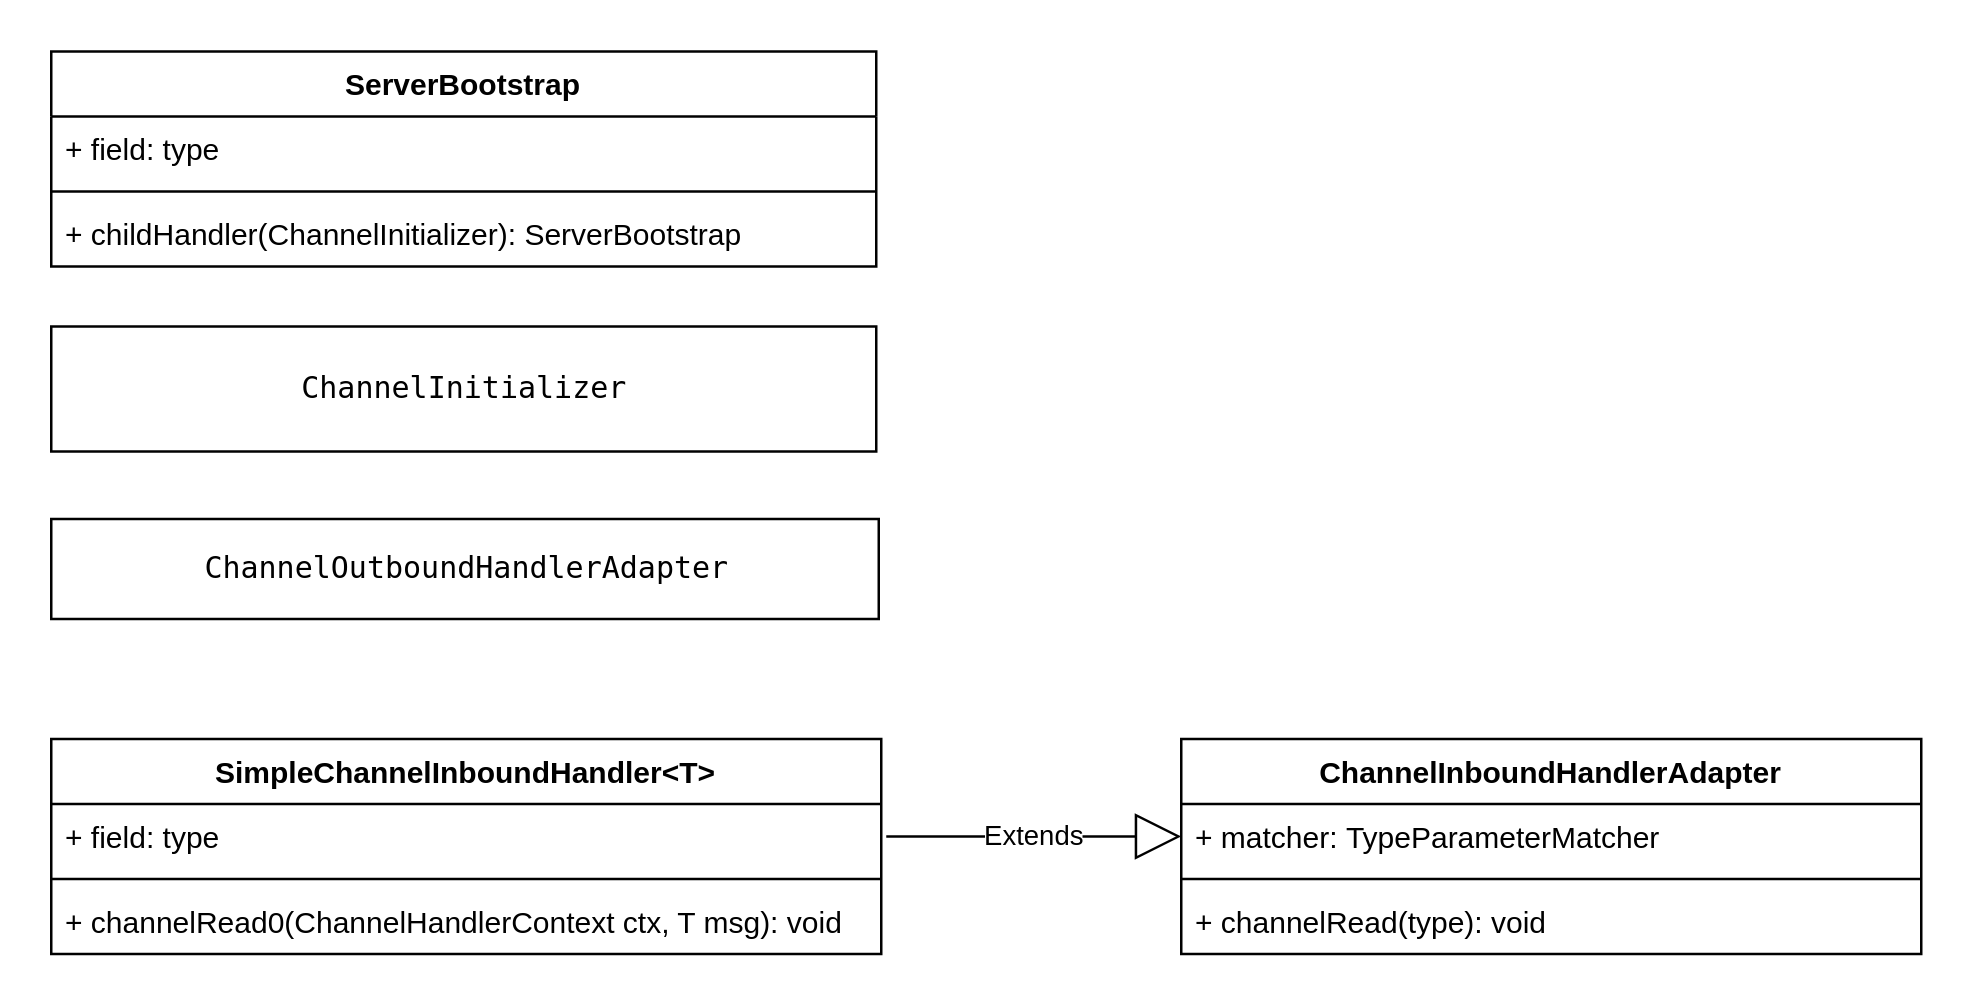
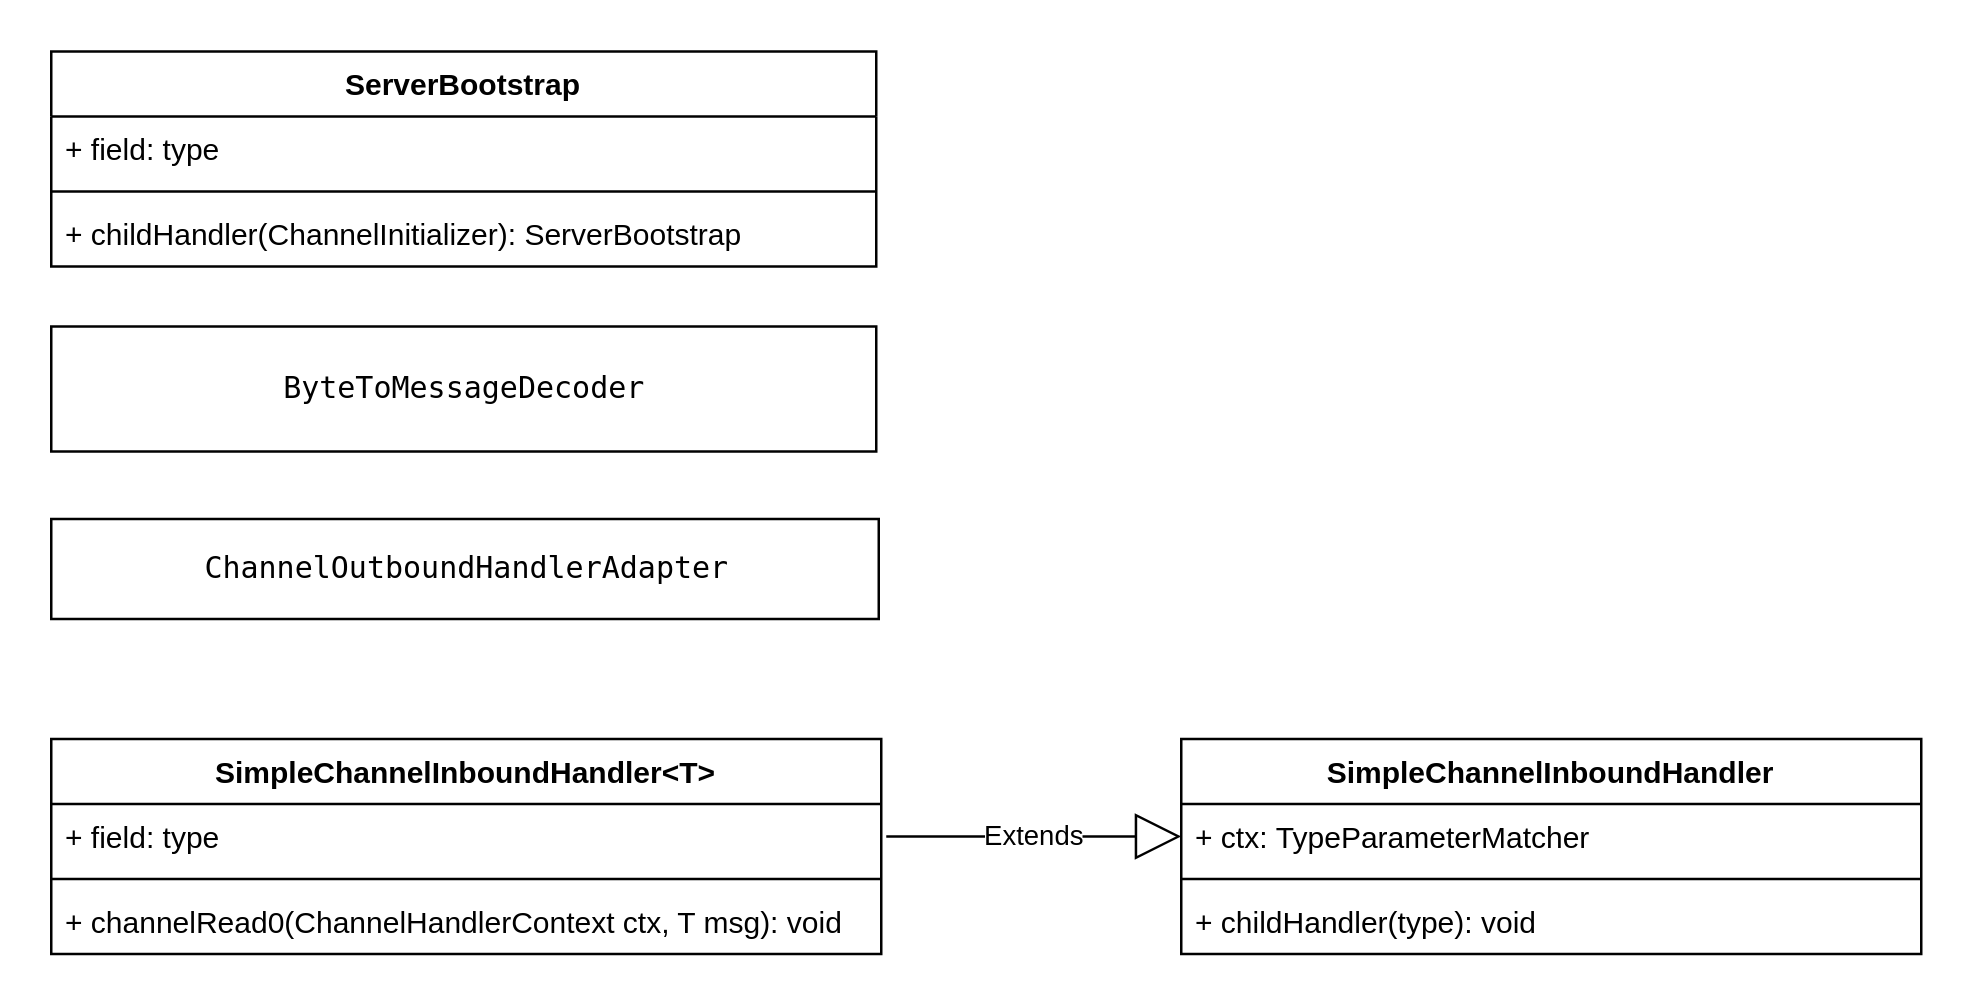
  <mxCell id="0" />
  <mxCell id="1" parent="0" />
  <mxCell id="2" value="ServerBootstrap" style="swimlane;fontStyle=1;align=center;verticalAlign=top;childLayout=stackLayout;horizontal=1;startSize=26;horizontalStack=0;resizeParent=1;resizeParentMax=0;resizeLast=0;collapsible=1;marginBottom=0;" parent="1" vertex="1"><mxGeometry x="20" y="20" width="330" height="86" as="geometry" /></mxCell>
  <mxCell id="3" value="+ field: type" style="text;strokeColor=none;fillColor=none;align=left;verticalAlign=top;spacingLeft=4;spacingRight=4;overflow=hidden;rotatable=0;points=[[0,0.5],[1,0.5]];portConstraint=eastwest;" parent="2" vertex="1"><mxGeometry y="26" width="330" height="26" as="geometry" /></mxCell>
  <mxCell id="4" value="" style="line;strokeWidth=1;fillColor=none;align=left;verticalAlign=middle;spacingTop=-1;spacingLeft=3;spacingRight=3;rotatable=0;labelPosition=right;points=[];portConstraint=eastwest;" parent="2" vertex="1"><mxGeometry y="52" width="330" height="8" as="geometry" /></mxCell>
  <mxCell id="5" value="+ childHandler(ChannelInitializer): ServerBootstrap" style="text;strokeColor=none;fillColor=none;align=left;verticalAlign=top;spacingLeft=4;spacingRight=4;overflow=hidden;rotatable=0;points=[[0,0.5],[1,0.5]];portConstraint=eastwest;" parent="2" vertex="1"><mxGeometry y="60" width="330" height="26" as="geometry" /></mxCell>
- <mxCell id="6" value="&lt;pre&gt;ChannelInitializer&lt;/pre&gt;" style="html=1;" parent="1" vertex="1"><mxGeometry x="20" y="130" width="330" height="50" as="geometry" /></mxCell>
+ <mxCell id="6" value="&lt;pre&gt;ByteToMessageDecoder&lt;/pre&gt;" style="html=1;" parent="1" vertex="1"><mxGeometry x="20" y="130" width="330" height="50" as="geometry" /></mxCell>
  <mxCell id="7" value="&lt;pre&gt;ChannelOutboundHandlerAdapter&lt;/pre&gt;" style="html=1;" parent="1" vertex="1"><mxGeometry x="20" y="207" width="331" height="40" as="geometry" /></mxCell>
  <mxCell id="8" value="SimpleChannelInboundHandler&lt;T&gt;" style="swimlane;fontStyle=1;align=center;verticalAlign=top;childLayout=stackLayout;horizontal=1;startSize=26;horizontalStack=0;resizeParent=1;resizeParentMax=0;resizeLast=0;collapsible=1;marginBottom=0;" parent="1" vertex="1"><mxGeometry x="20" y="295" width="332" height="86" as="geometry" /></mxCell>
  <mxCell id="9" value="+ field: type" style="text;strokeColor=none;fillColor=none;align=left;verticalAlign=top;spacingLeft=4;spacingRight=4;overflow=hidden;rotatable=0;points=[[0,0.5],[1,0.5]];portConstraint=eastwest;" parent="8" vertex="1"><mxGeometry y="26" width="332" height="26" as="geometry" /></mxCell>
  <mxCell id="10" value="" style="line;strokeWidth=1;fillColor=none;align=left;verticalAlign=middle;spacingTop=-1;spacingLeft=3;spacingRight=3;rotatable=0;labelPosition=right;points=[];portConstraint=eastwest;" parent="8" vertex="1"><mxGeometry y="52" width="332" height="8" as="geometry" /></mxCell>
  <mxCell id="11" value="+ channelRead0(ChannelHandlerContext ctx, T msg): void&#10;" style="text;strokeColor=none;fillColor=none;align=left;verticalAlign=top;spacingLeft=4;spacingRight=4;overflow=hidden;rotatable=0;points=[[0,0.5],[1,0.5]];portConstraint=eastwest;" parent="8" vertex="1"><mxGeometry y="60" width="332" height="26" as="geometry" /></mxCell>
- <mxCell id="12" value="ChannelInboundHandlerAdapter" style="swimlane;fontStyle=1;align=center;verticalAlign=top;childLayout=stackLayout;horizontal=1;startSize=26;horizontalStack=0;resizeParent=1;resizeParentMax=0;resizeLast=0;collapsible=1;marginBottom=0;" parent="1" vertex="1"><mxGeometry x="472" y="295" width="296" height="86" as="geometry" /></mxCell>
- <mxCell id="13" value="+ matcher: TypeParameterMatcher" style="text;strokeColor=none;fillColor=none;align=left;verticalAlign=top;spacingLeft=4;spacingRight=4;overflow=hidden;rotatable=0;points=[[0,0.5],[1,0.5]];portConstraint=eastwest;" parent="12" vertex="1"><mxGeometry y="26" width="296" height="26" as="geometry" /></mxCell>
+ <mxCell id="12" value="SimpleChannelInboundHandler" style="swimlane;fontStyle=1;align=center;verticalAlign=top;childLayout=stackLayout;horizontal=1;startSize=26;horizontalStack=0;resizeParent=1;resizeParentMax=0;resizeLast=0;collapsible=1;marginBottom=0;" parent="1" vertex="1"><mxGeometry x="472" y="295" width="296" height="86" as="geometry" /></mxCell>
+ <mxCell id="13" value="+ ctx: TypeParameterMatcher" style="text;strokeColor=none;fillColor=none;align=left;verticalAlign=top;spacingLeft=4;spacingRight=4;overflow=hidden;rotatable=0;points=[[0,0.5],[1,0.5]];portConstraint=eastwest;" parent="12" vertex="1"><mxGeometry y="26" width="296" height="26" as="geometry" /></mxCell>
  <mxCell id="14" value="" style="line;strokeWidth=1;fillColor=none;align=left;verticalAlign=middle;spacingTop=-1;spacingLeft=3;spacingRight=3;rotatable=0;labelPosition=right;points=[];portConstraint=eastwest;" parent="12" vertex="1"><mxGeometry y="52" width="296" height="8" as="geometry" /></mxCell>
- <mxCell id="15" value="+ channelRead(type): void&#10;" style="text;strokeColor=none;fillColor=none;align=left;verticalAlign=top;spacingLeft=4;spacingRight=4;overflow=hidden;rotatable=0;points=[[0,0.5],[1,0.5]];portConstraint=eastwest;" parent="12" vertex="1"><mxGeometry y="60" width="296" height="26" as="geometry" /></mxCell>
+ <mxCell id="15" value="+ childHandler(type): void&#10;" style="text;strokeColor=none;fillColor=none;align=left;verticalAlign=top;spacingLeft=4;spacingRight=4;overflow=hidden;rotatable=0;points=[[0,0.5],[1,0.5]];portConstraint=eastwest;" parent="12" vertex="1"><mxGeometry y="60" width="296" height="26" as="geometry" /></mxCell>
  <mxCell id="16" value="Extends" style="endArrow=block;endSize=16;endFill=0;html=1;entryX=0;entryY=0.5;entryDx=0;entryDy=0;" parent="1" target="13" edge="1"><mxGeometry width="160" relative="1" as="geometry"><mxPoint x="354" y="334" as="sourcePoint" /><mxPoint x="514" y="339" as="targetPoint" /></mxGeometry></mxCell>
